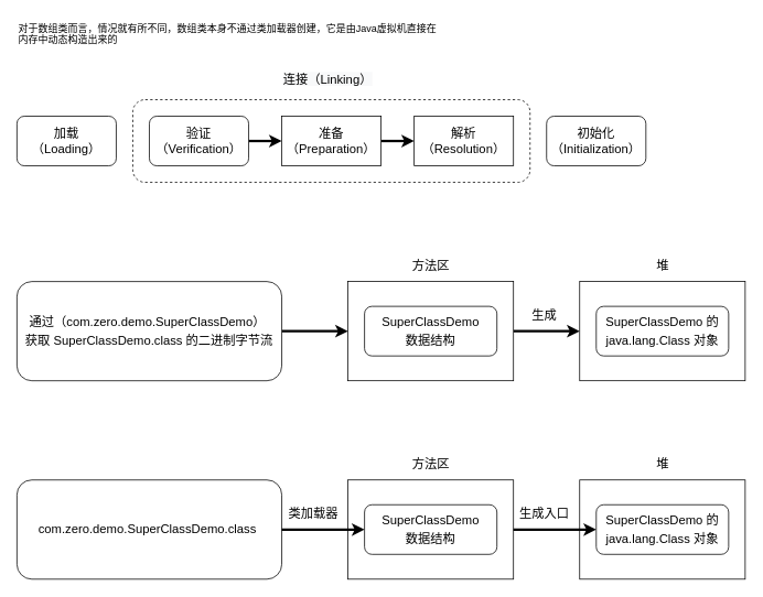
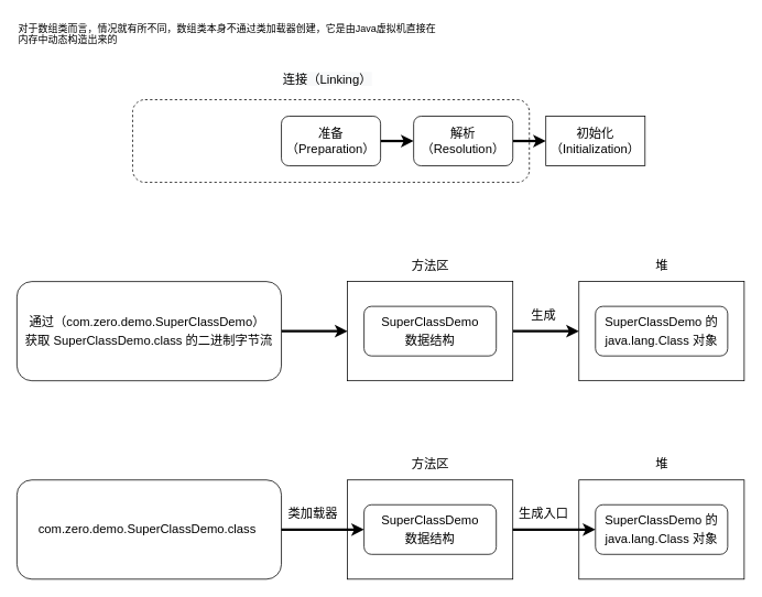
  <mxCell id="0" />
  <mxCell id="1" parent="0" />
  <mxCell id="2" value="" style="rounded=1;whiteSpace=wrap;html=1;fontSize=15;dashed=1;" vertex="1" parent="1"><mxGeometry x="160" y="120" width="480" height="100" as="geometry" /></mxCell>
  <mxCell id="3" value="对于数组类而言，情况就有所不同，数组类本身不通过类加载器创建，它是由Java虚拟机直接在&#10;内存中动态构造出来的" style="text;whiteSpace=wrap;html=1;" parent="1" vertex="1"><mxGeometry x="20" width="530" height="40" as="geometry" y="20" /></mxCell>
- <mxCell id="4" value="&lt;font style=&quot;font-size: 15px&quot;&gt;加载&lt;br&gt;（Loading）&lt;/font&gt;" style="rounded=1;whiteSpace=wrap;html=1;" vertex="1" parent="1"><mxGeometry x="20" y="140" width="120" height="60" as="geometry" /></mxCell>
- <mxCell id="5" value="" style="edgeStyle=orthogonalEdgeStyle;rounded=0;orthogonalLoop=1;jettySize=auto;html=1;fontSize=15;strokeWidth=3;" edge="1" parent="1" source="6" target="8"><mxGeometry relative="1" as="geometry" /></mxCell>
- <mxCell id="6" value="&lt;font style=&quot;font-size: 15px&quot;&gt;验证&lt;br&gt;（Verification）&lt;/font&gt;" style="rounded=1;whiteSpace=wrap;html=1;" vertex="1" parent="1"><mxGeometry x="180" y="140" width="120" height="60" as="geometry" /></mxCell>
  <mxCell id="7" value="" style="edgeStyle=orthogonalEdgeStyle;rounded=0;orthogonalLoop=1;jettySize=auto;html=1;fontSize=15;strokeWidth=3;" edge="1" parent="1" source="8" target="10"><mxGeometry relative="1" as="geometry" /></mxCell>
- <mxCell id="8" value="&lt;font style=&quot;font-size: 15px&quot;&gt;准备&lt;br&gt;（Preparation）&lt;/font&gt;" style="whiteSpace=wrap;html=1;rounded=0;" vertex="1" parent="1"><mxGeometry x="340" y="140" width="120" height="60" as="geometry" /></mxCell>
- <mxCell id="10" value="&lt;font style=&quot;font-size: 15px&quot;&gt;解析&lt;br&gt;（Resolution）&lt;/font&gt;" style="whiteSpace=wrap;html=1;rounded=0;" vertex="1" parent="1"><mxGeometry x="500" y="140" width="120" height="60" as="geometry" /></mxCell>
- <mxCell id="11" value="&lt;font style=&quot;font-size: 15px&quot;&gt;初始化（Initialization）&lt;/font&gt;" style="rounded=1;whiteSpace=wrap;html=1;" vertex="1" parent="1"><mxGeometry x="660" y="140" width="120" height="60" as="geometry" /></mxCell>
+ <mxCell id="8" value="&lt;font style=&quot;font-size: 15px&quot;&gt;准备&lt;br&gt;（Preparation）&lt;/font&gt;" style="rounded=1;whiteSpace=wrap;html=1;" vertex="1" parent="1"><mxGeometry x="340" y="140" width="120" height="60" as="geometry" /></mxCell>
+ <mxCell id="9" value="" style="edgeStyle=orthogonalEdgeStyle;rounded=0;orthogonalLoop=1;jettySize=auto;html=1;fontSize=15;strokeWidth=3;" edge="1" parent="1" source="10" target="11"><mxGeometry relative="1" as="geometry" /></mxCell>
+ <mxCell id="10" value="&lt;font style=&quot;font-size: 15px&quot;&gt;解析&lt;br&gt;（Resolution）&lt;/font&gt;" style="rounded=1;whiteSpace=wrap;html=1;" vertex="1" parent="1"><mxGeometry x="500" y="140" width="120" height="60" as="geometry" /></mxCell>
+ <mxCell id="11" value="&lt;font style=&quot;font-size: 15px&quot;&gt;初始化（Initialization）&lt;/font&gt;" style="whiteSpace=wrap;html=1;rounded=0;" vertex="1" parent="1"><mxGeometry x="660" y="140" width="120" height="60" as="geometry" /></mxCell>
  <mxCell id="12" value="&lt;span style=&quot;color: rgb(0 , 0 , 0) ; font-family: &amp;#34;helvetica&amp;#34; ; font-size: 15px ; font-style: normal ; font-weight: 400 ; letter-spacing: normal ; text-align: center ; text-indent: 0px ; text-transform: none ; word-spacing: 0px ; background-color: rgb(248 , 249 , 250) ; display: inline ; float: none&quot;&gt;连接（Linking）&lt;/span&gt;" style="text;whiteSpace=wrap;html=1;fontSize=15;" vertex="1" parent="1"><mxGeometry x="340" y="80" width="120" height="30" as="geometry" /></mxCell>
  <mxCell id="13" value="" style="edgeStyle=orthogonalEdgeStyle;rounded=0;orthogonalLoop=1;jettySize=auto;html=1;fontSize=15;strokeWidth=3;entryX=0;entryY=0.5;entryDx=0;entryDy=0;" edge="1" parent="1" source="14" target="17"><mxGeometry relative="1" as="geometry" /></mxCell>
  <mxCell id="14" value="&lt;p style=&quot;line-height: 1.5&quot;&gt;通过（com.zero.demo.SuperClassDemo）&amp;nbsp;&lt;br&gt;获取 SuperClassDemo.class 的二进制字节流&lt;/p&gt;" style="rounded=1;whiteSpace=wrap;html=1;fontSize=15;verticalAlign=middle;" vertex="1" parent="1"><mxGeometry x="20" y="340" width="320" height="120" as="geometry" /></mxCell>
  <mxCell id="15" value="方法区" style="text;html=1;align=center;verticalAlign=middle;resizable=0;points=[];autosize=1;strokeColor=none;fillColor=none;fontSize=15;" vertex="1" parent="1"><mxGeometry x="490" y="310" width="60" height="20" as="geometry" /></mxCell>
  <mxCell id="16" value="" style="edgeStyle=orthogonalEdgeStyle;rounded=0;orthogonalLoop=1;jettySize=auto;html=1;fontSize=15;strokeWidth=3;entryX=0;entryY=0.5;entryDx=0;entryDy=0;" edge="1" parent="1" source="17" target="19"><mxGeometry relative="1" as="geometry" /></mxCell>
  <mxCell id="17" value="" style="rounded=0;whiteSpace=wrap;html=1;fontSize=15;" vertex="1" parent="1"><mxGeometry x="420" y="340" width="200" height="120" as="geometry" /></mxCell>
  <mxCell id="18" value="&lt;p style=&quot;line-height: 1.5&quot;&gt;SuperClassDemo&lt;br&gt;数据结构&lt;/p&gt;" style="rounded=1;whiteSpace=wrap;html=1;fontSize=15;verticalAlign=middle;" vertex="1" parent="1"><mxGeometry x="440" y="370" width="160" height="60" as="geometry" /></mxCell>
  <mxCell id="19" value="" style="rounded=0;whiteSpace=wrap;html=1;fontSize=15;" vertex="1" parent="1"><mxGeometry x="700" y="340" width="200" height="120" as="geometry" /></mxCell>
  <mxCell id="20" value="堆" style="text;html=1;align=center;verticalAlign=middle;resizable=0;points=[];autosize=1;strokeColor=none;fillColor=none;fontSize=15;" vertex="1" parent="1"><mxGeometry x="785" y="310" width="30" height="20" as="geometry" /></mxCell>
  <mxCell id="21" value="&lt;p style=&quot;line-height: 1.5&quot;&gt;SuperClassDemo 的&lt;br&gt;java.lang.Class 对象&lt;/p&gt;" style="rounded=1;whiteSpace=wrap;html=1;fontSize=15;verticalAlign=middle;" vertex="1" parent="1"><mxGeometry x="720" y="370" width="160" height="60" as="geometry" /></mxCell>
  <mxCell id="22" value="生成" style="text;html=1;align=center;verticalAlign=middle;resizable=0;points=[];autosize=1;strokeColor=none;fillColor=none;fontSize=15;" vertex="1" parent="1"><mxGeometry x="632" y="370" width="50" height="20" as="geometry" /></mxCell>
  <mxCell id="23" value="&lt;p style=&quot;line-height: 1.5&quot;&gt;com.zero.demo.SuperClassDemo.class&amp;nbsp;&lt;/p&gt;" style="rounded=1;whiteSpace=wrap;html=1;fontSize=15;verticalAlign=middle;" vertex="1" parent="1"><mxGeometry x="20" y="580" width="320" height="120" as="geometry" /></mxCell>
  <mxCell id="24" value="类加载器" style="text;html=1;align=center;verticalAlign=middle;resizable=0;points=[];autosize=1;strokeColor=none;fillColor=none;fontSize=15;" vertex="1" parent="1"><mxGeometry x="338" y="610" width="80" height="20" as="geometry" /></mxCell>
  <mxCell id="25" value="方法区" style="text;html=1;align=center;verticalAlign=middle;resizable=0;points=[];autosize=1;strokeColor=none;fillColor=none;fontSize=15;" vertex="1" parent="1"><mxGeometry x="490" y="550" width="60" height="20" as="geometry" /></mxCell>
  <mxCell id="26" value="" style="rounded=0;whiteSpace=wrap;html=1;fontSize=15;" vertex="1" parent="1"><mxGeometry x="420" y="580" width="200" height="120" as="geometry" /></mxCell>
  <mxCell id="27" value="&lt;p style=&quot;line-height: 1.5&quot;&gt;SuperClassDemo&lt;br&gt;数据结构&lt;/p&gt;" style="rounded=1;whiteSpace=wrap;html=1;fontSize=15;verticalAlign=middle;" vertex="1" parent="1"><mxGeometry x="440" y="610" width="160" height="60" as="geometry" /></mxCell>
  <mxCell id="28" value="" style="rounded=0;whiteSpace=wrap;html=1;fontSize=15;" vertex="1" parent="1"><mxGeometry x="700" y="580" width="200" height="120" as="geometry" /></mxCell>
  <mxCell id="29" value="堆" style="text;html=1;align=center;verticalAlign=middle;resizable=0;points=[];autosize=1;strokeColor=none;fillColor=none;fontSize=15;" vertex="1" parent="1"><mxGeometry x="785" y="550" width="30" height="20" as="geometry" /></mxCell>
  <mxCell id="30" value="&lt;p style=&quot;line-height: 1.5&quot;&gt;SuperClassDemo 的&lt;br&gt;java.lang.Class 对象&lt;/p&gt;" style="rounded=1;whiteSpace=wrap;html=1;fontSize=15;verticalAlign=middle;" vertex="1" parent="1"><mxGeometry x="720" y="610" width="160" height="60" as="geometry" /></mxCell>
  <mxCell id="31" value="生成入口" style="text;html=1;align=center;verticalAlign=middle;resizable=0;points=[];autosize=1;strokeColor=none;fillColor=none;fontSize=15;" vertex="1" parent="1"><mxGeometry x="617" y="610" width="80" height="20" as="geometry" /></mxCell>
  <mxCell id="32" value="" style="edgeStyle=orthogonalEdgeStyle;rounded=0;orthogonalLoop=1;jettySize=auto;html=1;fontSize=15;strokeWidth=3;entryX=0;entryY=0.5;entryDx=0;entryDy=0;" edge="1" parent="1" source="23" target="27"><mxGeometry relative="1" as="geometry" /></mxCell>
  <mxCell id="33" value="" style="edgeStyle=orthogonalEdgeStyle;rounded=0;orthogonalLoop=1;jettySize=auto;html=1;fontSize=15;strokeWidth=3;entryX=0;entryY=0.5;entryDx=0;entryDy=0;" edge="1" parent="1" source="26" target="30"><mxGeometry relative="1" as="geometry" /></mxCell>
